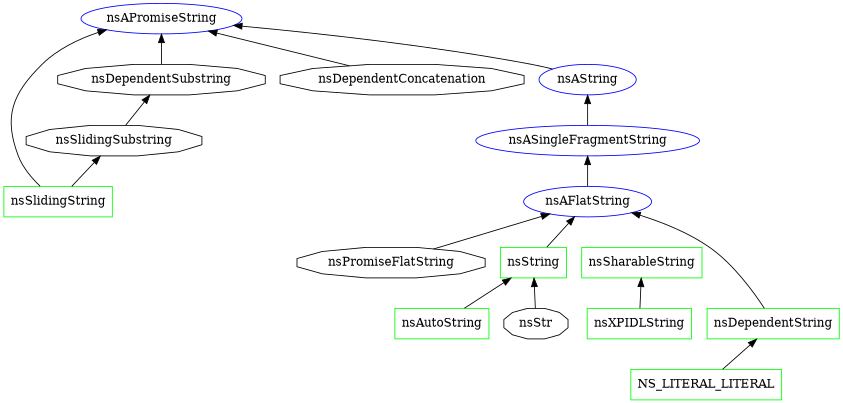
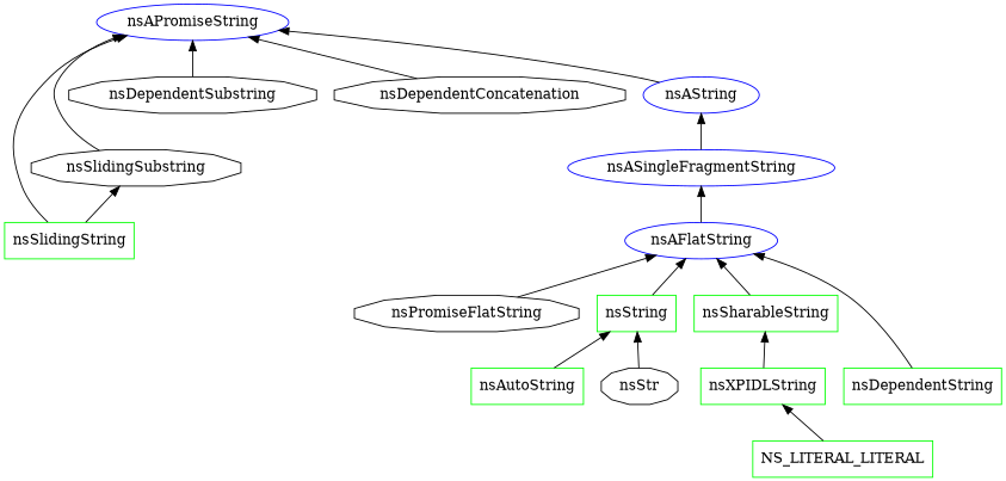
  digraph {
    fontcolor=blue
    fontname=Helvetica
    node [color=green shape=box]
    edge [dir=back]
    nsAPromiseString [color=blue shape=ellipse]
    nsSlidingString
    nsSlidingSubstring [shape=polygon sides=12 color=""]
    nsDependentSubstring [shape=polygon sides=12 color=""]
    nsDependentConcatenation [shape=polygon sides=12 color=""]
    nsAString [color=blue shape=ellipse]
    nsAFlatString [color=blue shape=ellipse]
    nsPromiseFlatString [shape=polygon sides=12 color=""]
    nsString
    nsSharableString
    nsDependentString
    nsAutoString
    nsStr [shape=polygon sides=12 color=""]
    nsXPIDLString
    n15 [label=NS_LITERAL_LITERAL]
    nsASingleFragmentString [color=blue shape=ellipse]
    nsAPromiseString -> nsSlidingString
-   nsDependentSubstring -> nsSlidingSubstring
+   nsAPromiseString -> nsSlidingSubstring
    nsAPromiseString -> nsDependentSubstring
    nsAPromiseString -> nsDependentConcatenation
    nsAPromiseString -> nsAString
    nsSlidingSubstring -> nsSlidingString
    nsAString -> nsASingleFragmentString
    nsAFlatString -> nsPromiseFlatString
    nsAFlatString -> nsString
+   nsAFlatString -> nsSharableString
    nsAFlatString -> nsDependentString
    nsString -> nsAutoString
    nsString -> nsStr
    nsSharableString -> nsXPIDLString
-   nsDependentString -> n15
+   nsXPIDLString -> n15
    nsASingleFragmentString -> nsAFlatString
  }
